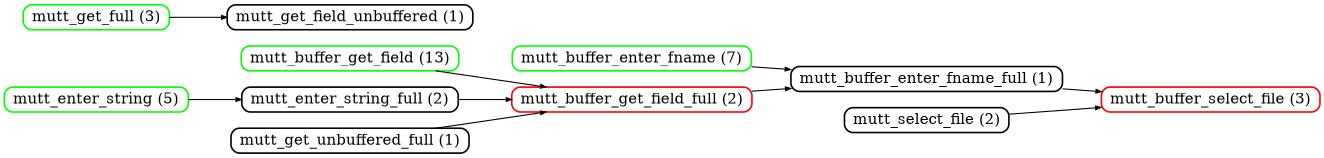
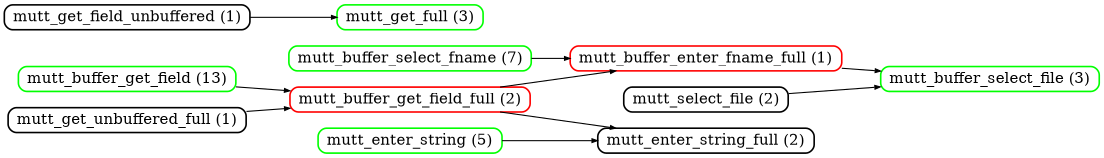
  digraph {
    compound=true
    nodesep=0.2
    rankdir=LR
    ranksep=0.5
    node [color="#00ff00" fontsize=14 penwidth=1.5 shape=Mrecord style=solid]
    edge [arrowsize=0.5 penwidth=1.0]
-   n1 [height=0.25 label="mutt_buffer_enter_fname (7)"]
-   n2 [color=black height=0.25 label="mutt_buffer_enter_fname_full (1)"]
-   n3 [color=red height=0.25 label="mutt_buffer_select_file (3)"]
+   n1 [height=0.25 label="mutt_buffer_select_fname (7)"]
+   n2 [color=red height=0.25 label="mutt_buffer_enter_fname_full (1)"]
+   n3 [height=0.25 label="mutt_buffer_select_file (3)"]
    n4 [height=0.25 label="mutt_buffer_get_field (13)"]
    n5 [color=red height=0.25 label="mutt_buffer_get_field_full (2)"]
    n6 [color=black height=0.25 label="mutt_enter_string_full (2)"]
    n7 [color=black height=0.25 label="mutt_get_unbuffered_full (1)"]
    n8 [height=0.25 label="mutt_get_full (3)"]
    n9 [color=black height=0.25 label="mutt_get_field_unbuffered (1)"]
    n10 [height=0.25 label="mutt_enter_string (5)"]
    n11 [color=black height=0.25 label="mutt_select_file (2)"]
    n1 -> n2
    n2 -> n3
    n4 -> n5
    n5 -> n2
-   n6 -> n5
+   n5 -> n6
    n7 -> n5
-   n8 -> n9
+   n9 -> n8
    n10 -> n6
    n11 -> n3
  }
